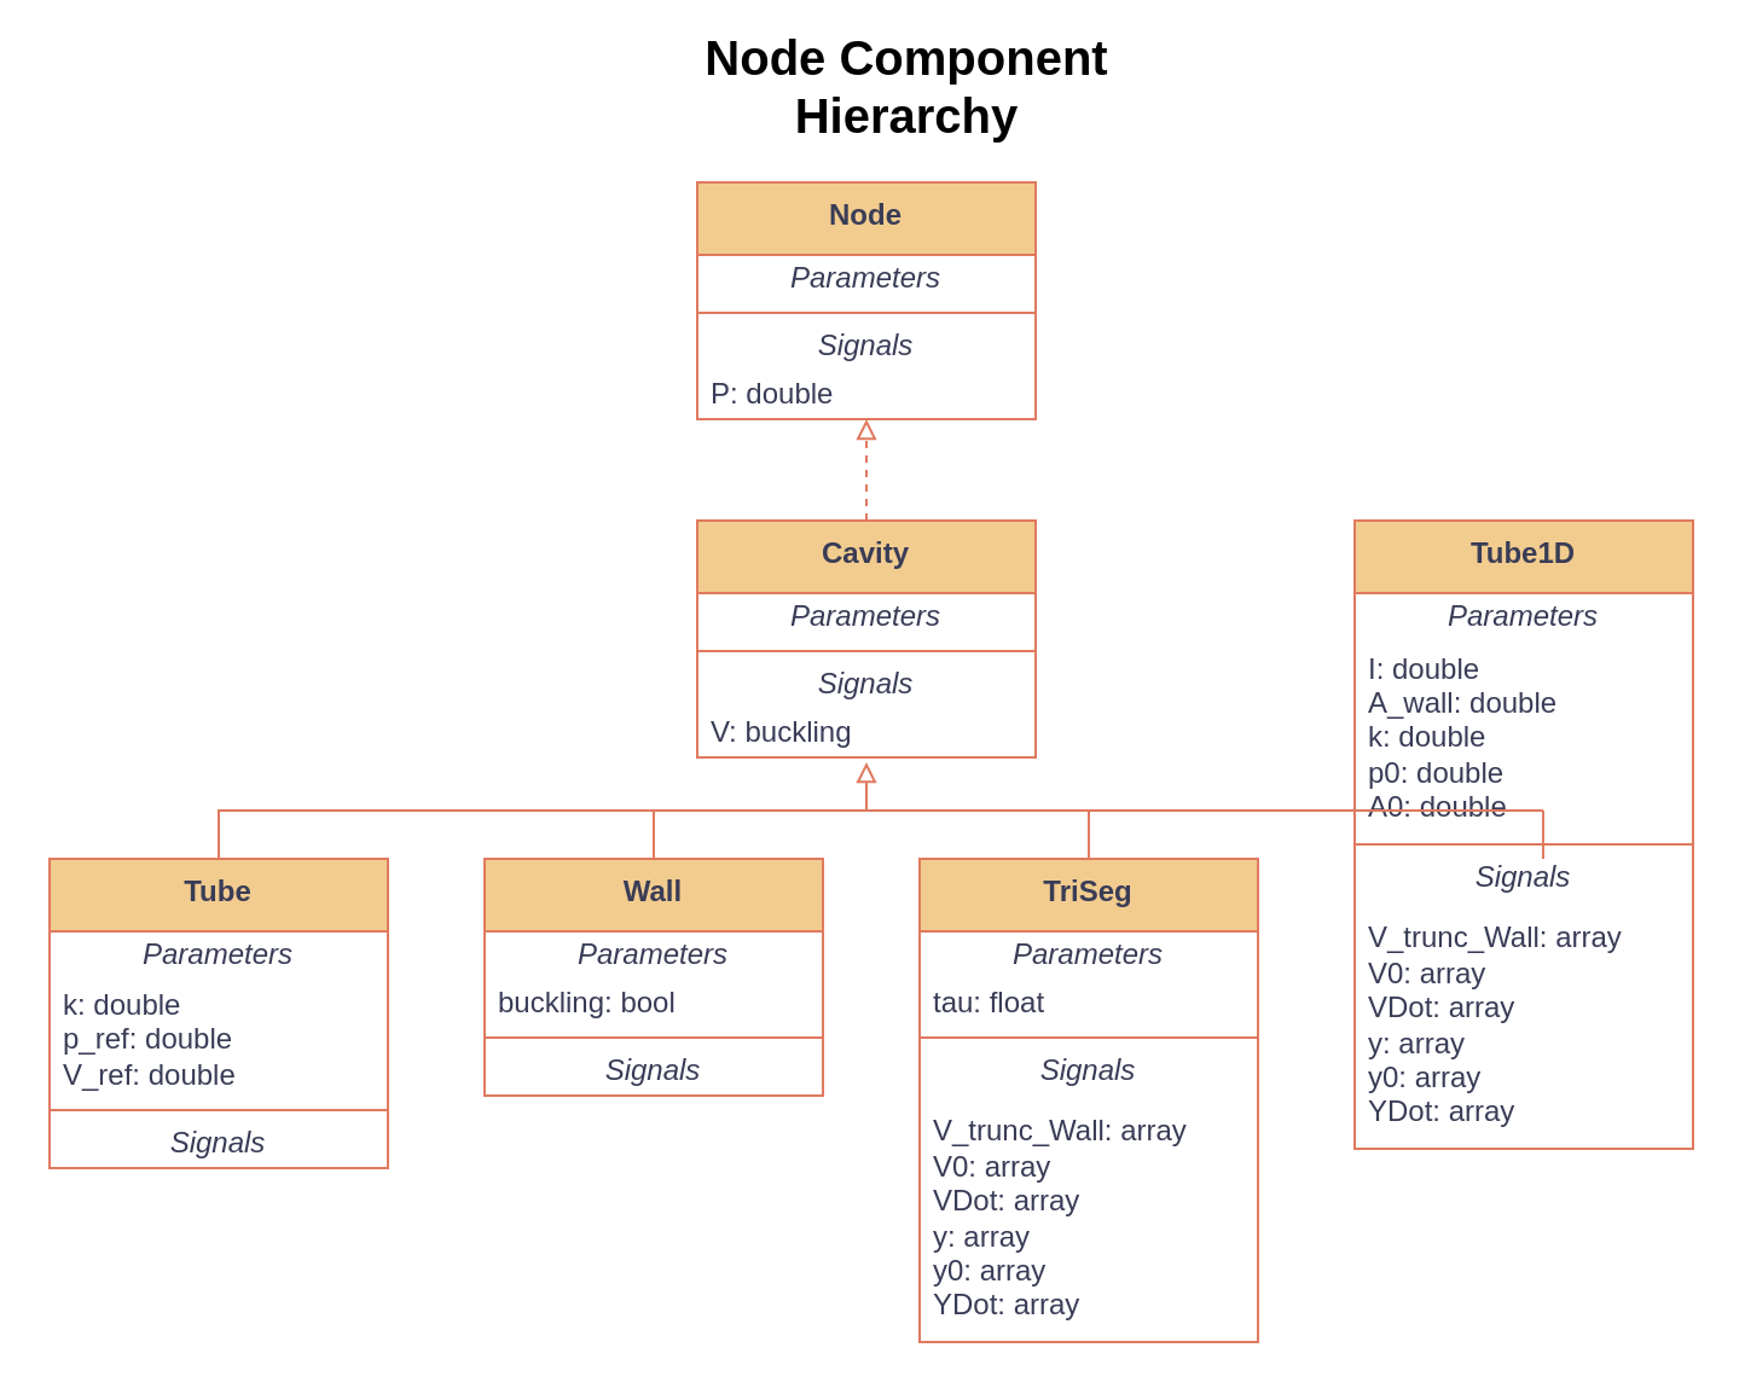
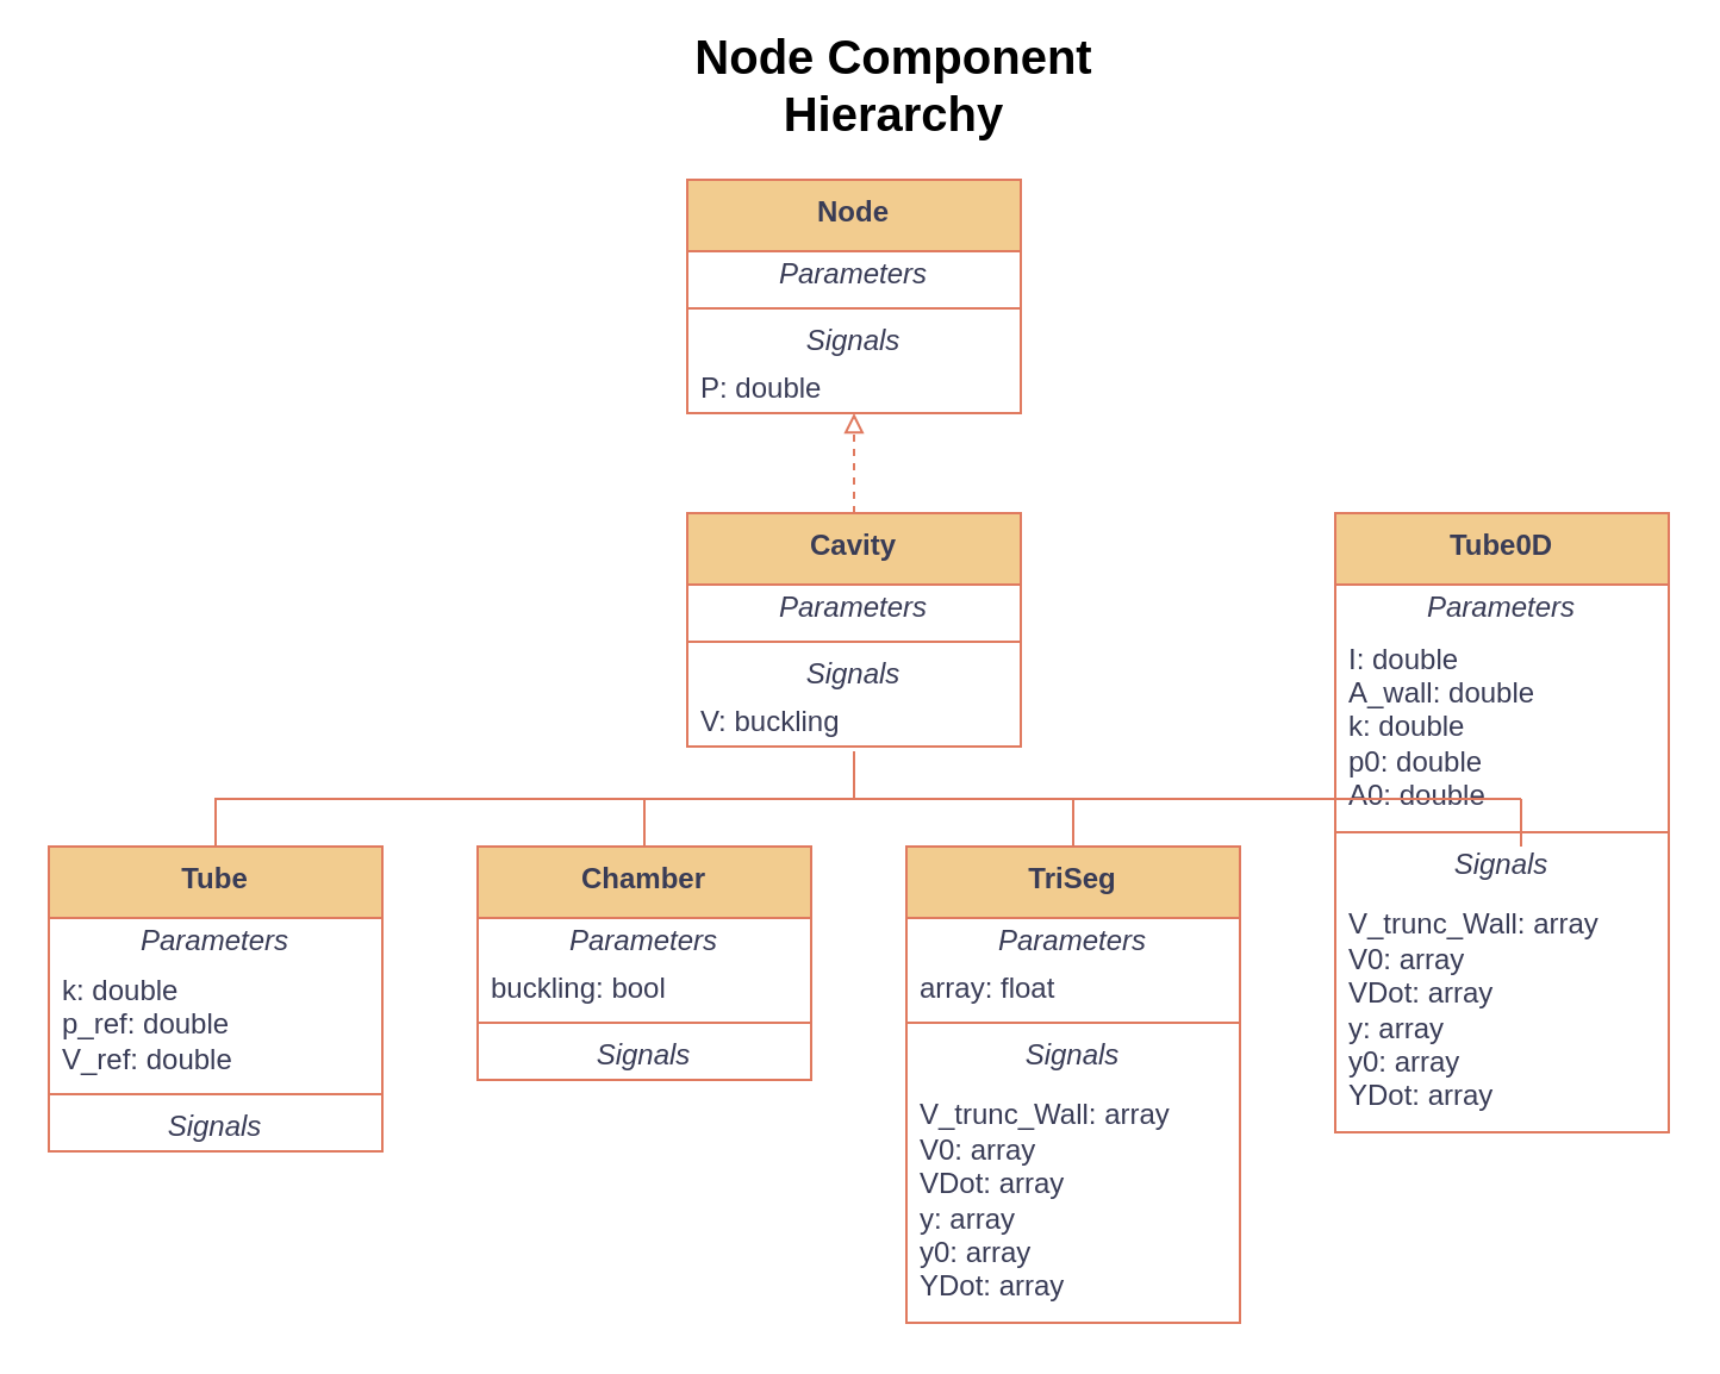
  <mxCell id="0" />
  <mxCell id="1" parent="0" />
  <mxCell id="2" value="&lt;b&gt;Node&lt;/b&gt;" style="swimlane;fontStyle=0;align=center;verticalAlign=top;childLayout=stackLayout;horizontal=1;startSize=30;horizontalStack=0;resizeParent=1;resizeParentMax=0;resizeLast=0;collapsible=0;marginBottom=0;html=1;whiteSpace=wrap;labelBackgroundColor=none;fillColor=#F2CC8F;strokeColor=#E07A5F;fontColor=#393C56;" parent="1" vertex="1"><mxGeometry x="288" y="75" width="140" height="98" as="geometry" /></mxCell>
  <mxCell id="3" value="&lt;i&gt;Parameters&lt;/i&gt;" style="text;html=1;strokeColor=none;fillColor=none;align=center;verticalAlign=middle;spacingLeft=4;spacingRight=4;overflow=hidden;rotatable=0;points=[[0,0.5],[1,0.5]];portConstraint=eastwest;whiteSpace=wrap;labelBackgroundColor=none;fontColor=#393C56;" parent="2" vertex="1"><mxGeometry y="30" width="140" height="20" as="geometry" /></mxCell>
  <mxCell id="4" value="" style="line;strokeWidth=1;fillColor=none;align=left;verticalAlign=middle;spacingTop=-1;spacingLeft=3;spacingRight=3;rotatable=0;labelPosition=right;points=[];portConstraint=eastwest;labelBackgroundColor=none;strokeColor=#E07A5F;fontColor=#393C56;" parent="2" vertex="1"><mxGeometry y="50" width="140" height="8" as="geometry" /></mxCell>
  <mxCell id="5" value="&lt;i&gt;Signals&lt;/i&gt;" style="text;html=1;strokeColor=none;fillColor=none;align=center;verticalAlign=middle;spacingLeft=4;spacingRight=4;overflow=hidden;rotatable=0;points=[[0,0.5],[1,0.5]];portConstraint=eastwest;whiteSpace=wrap;labelBackgroundColor=none;fontColor=#393C56;" parent="2" vertex="1"><mxGeometry y="58" width="140" height="20" as="geometry" /></mxCell>
  <mxCell id="6" value="P: double" style="text;html=1;strokeColor=none;fillColor=none;align=left;verticalAlign=middle;spacingLeft=4;spacingRight=4;overflow=hidden;rotatable=0;points=[[0,0.5],[1,0.5]];portConstraint=eastwest;whiteSpace=wrap;labelBackgroundColor=none;fontColor=#393C56;" parent="2" vertex="1"><mxGeometry y="78" width="140" height="20" as="geometry" /></mxCell>
  <mxCell id="7" value="&lt;b&gt;Cavity&lt;/b&gt;" style="swimlane;fontStyle=0;align=center;verticalAlign=top;childLayout=stackLayout;horizontal=1;startSize=30;horizontalStack=0;resizeParent=1;resizeParentMax=0;resizeLast=0;collapsible=0;marginBottom=0;html=1;whiteSpace=wrap;labelBackgroundColor=none;fillColor=#F2CC8F;strokeColor=#E07A5F;fontColor=#393C56;" parent="1" vertex="1"><mxGeometry x="288" y="215" width="140" height="98" as="geometry" /></mxCell>
  <mxCell id="8" value="&lt;i&gt;Parameters&lt;/i&gt;" style="text;html=1;strokeColor=none;fillColor=none;align=center;verticalAlign=middle;spacingLeft=4;spacingRight=4;overflow=hidden;rotatable=0;points=[[0,0.5],[1,0.5]];portConstraint=eastwest;whiteSpace=wrap;labelBackgroundColor=none;fontColor=#393C56;" parent="7" vertex="1"><mxGeometry y="30" width="140" height="20" as="geometry" /></mxCell>
  <mxCell id="9" value="" style="line;strokeWidth=1;fillColor=none;align=left;verticalAlign=middle;spacingTop=-1;spacingLeft=3;spacingRight=3;rotatable=0;labelPosition=right;points=[];portConstraint=eastwest;labelBackgroundColor=none;strokeColor=#E07A5F;fontColor=#393C56;" parent="7" vertex="1"><mxGeometry y="50" width="140" height="8" as="geometry" /></mxCell>
  <mxCell id="10" value="&lt;i&gt;Signals&lt;/i&gt;" style="text;html=1;strokeColor=none;fillColor=none;align=center;verticalAlign=middle;spacingLeft=4;spacingRight=4;overflow=hidden;rotatable=0;points=[[0,0.5],[1,0.5]];portConstraint=eastwest;whiteSpace=wrap;labelBackgroundColor=none;fontColor=#393C56;" parent="7" vertex="1"><mxGeometry y="58" width="140" height="20" as="geometry" /></mxCell>
  <mxCell id="11" value="V: buckling" style="text;html=1;strokeColor=none;fillColor=none;align=left;verticalAlign=middle;spacingLeft=4;spacingRight=4;overflow=hidden;rotatable=0;points=[[0,0.5],[1,0.5]];portConstraint=eastwest;whiteSpace=wrap;labelBackgroundColor=none;fontColor=#393C56;" parent="7" vertex="1"><mxGeometry y="78" width="140" height="20" as="geometry" /></mxCell>
  <mxCell id="12" value="&lt;b&gt;Tube&lt;/b&gt;" style="swimlane;fontStyle=0;align=center;verticalAlign=top;childLayout=stackLayout;horizontal=1;startSize=30;horizontalStack=0;resizeParent=1;resizeParentMax=0;resizeLast=0;collapsible=0;marginBottom=0;html=1;whiteSpace=wrap;labelBackgroundColor=none;fillColor=#F2CC8F;strokeColor=#E07A5F;fontColor=#393C56;" parent="1" vertex="1"><mxGeometry x="20" y="355" width="140" height="128" as="geometry" /></mxCell>
  <mxCell id="13" value="&lt;i&gt;Parameters&lt;/i&gt;" style="text;html=1;strokeColor=none;fillColor=none;align=center;verticalAlign=middle;spacingLeft=4;spacingRight=4;overflow=hidden;rotatable=0;points=[[0,0.5],[1,0.5]];portConstraint=eastwest;whiteSpace=wrap;labelBackgroundColor=none;fontColor=#393C56;" parent="12" vertex="1"><mxGeometry y="30" width="140" height="20" as="geometry" /></mxCell>
  <mxCell id="14" value="k: double&lt;br&gt;p_ref: double&lt;br&gt;V_ref: double" style="text;html=1;strokeColor=none;fillColor=none;align=left;verticalAlign=middle;spacingLeft=4;spacingRight=4;overflow=hidden;rotatable=0;points=[[0,0.5],[1,0.5]];portConstraint=eastwest;whiteSpace=wrap;labelBackgroundColor=none;fontColor=#393C56;" parent="12" vertex="1"><mxGeometry y="50" width="140" height="50" as="geometry" /></mxCell>
  <mxCell id="15" value="" style="line;strokeWidth=1;fillColor=none;align=left;verticalAlign=middle;spacingTop=-1;spacingLeft=3;spacingRight=3;rotatable=0;labelPosition=right;points=[];portConstraint=eastwest;labelBackgroundColor=none;strokeColor=#E07A5F;fontColor=#393C56;" parent="12" vertex="1"><mxGeometry y="100" width="140" height="8" as="geometry" /></mxCell>
  <mxCell id="16" value="&lt;i&gt;Signals&lt;/i&gt;" style="text;html=1;strokeColor=none;fillColor=none;align=center;verticalAlign=middle;spacingLeft=4;spacingRight=4;overflow=hidden;rotatable=0;points=[[0,0.5],[1,0.5]];portConstraint=eastwest;whiteSpace=wrap;labelBackgroundColor=none;fontColor=#393C56;" parent="12" vertex="1"><mxGeometry y="108" width="140" height="20" as="geometry" /></mxCell>
- <mxCell id="17" value="&lt;b&gt;Wall&lt;/b&gt;" style="swimlane;fontStyle=0;align=center;verticalAlign=top;childLayout=stackLayout;horizontal=1;startSize=30;horizontalStack=0;resizeParent=1;resizeParentMax=0;resizeLast=0;collapsible=0;marginBottom=0;html=1;whiteSpace=wrap;labelBackgroundColor=none;fillColor=#F2CC8F;strokeColor=#E07A5F;fontColor=#393C56;" parent="1" vertex="1"><mxGeometry x="200" y="355" width="140" height="98" as="geometry" /></mxCell>
+ <mxCell id="17" value="&lt;b&gt;Chamber&lt;/b&gt;" style="swimlane;fontStyle=0;align=center;verticalAlign=top;childLayout=stackLayout;horizontal=1;startSize=30;horizontalStack=0;resizeParent=1;resizeParentMax=0;resizeLast=0;collapsible=0;marginBottom=0;html=1;whiteSpace=wrap;labelBackgroundColor=none;fillColor=#F2CC8F;strokeColor=#E07A5F;fontColor=#393C56;" parent="1" vertex="1"><mxGeometry x="200" y="355" width="140" height="98" as="geometry" /></mxCell>
  <mxCell id="18" value="&lt;i&gt;Parameters&lt;/i&gt;" style="text;html=1;strokeColor=none;fillColor=none;align=center;verticalAlign=middle;spacingLeft=4;spacingRight=4;overflow=hidden;rotatable=0;points=[[0,0.5],[1,0.5]];portConstraint=eastwest;whiteSpace=wrap;labelBackgroundColor=none;fontColor=#393C56;" parent="17" vertex="1"><mxGeometry y="30" width="140" height="20" as="geometry" /></mxCell>
  <mxCell id="19" value="buckling: bool" style="text;html=1;strokeColor=none;fillColor=none;align=left;verticalAlign=middle;spacingLeft=4;spacingRight=4;overflow=hidden;rotatable=0;points=[[0,0.5],[1,0.5]];portConstraint=eastwest;whiteSpace=wrap;labelBackgroundColor=none;fontColor=#393C56;" parent="17" vertex="1"><mxGeometry y="50" width="140" height="20" as="geometry" /></mxCell>
  <mxCell id="20" value="" style="line;strokeWidth=1;fillColor=none;align=left;verticalAlign=middle;spacingTop=-1;spacingLeft=3;spacingRight=3;rotatable=0;labelPosition=right;points=[];portConstraint=eastwest;labelBackgroundColor=none;strokeColor=#E07A5F;fontColor=#393C56;" parent="17" vertex="1"><mxGeometry y="70" width="140" height="8" as="geometry" /></mxCell>
  <mxCell id="21" value="&lt;i&gt;Signals&lt;/i&gt;" style="text;html=1;strokeColor=none;fillColor=none;align=center;verticalAlign=middle;spacingLeft=4;spacingRight=4;overflow=hidden;rotatable=0;points=[[0,0.5],[1,0.5]];portConstraint=eastwest;whiteSpace=wrap;labelBackgroundColor=none;fontColor=#393C56;" parent="17" vertex="1"><mxGeometry y="78" width="140" height="20" as="geometry" /></mxCell>
  <mxCell id="22" value="&lt;b&gt;TriSeg&lt;/b&gt;" style="swimlane;fontStyle=0;align=center;verticalAlign=top;childLayout=stackLayout;horizontal=1;startSize=30;horizontalStack=0;resizeParent=1;resizeParentMax=0;resizeLast=0;collapsible=0;marginBottom=0;html=1;whiteSpace=wrap;labelBackgroundColor=none;fillColor=#F2CC8F;strokeColor=#E07A5F;fontColor=#393C56;" parent="1" vertex="1"><mxGeometry x="380" y="355" width="140" height="200" as="geometry" /></mxCell>
  <mxCell id="23" value="&lt;i&gt;Parameters&lt;/i&gt;" style="text;html=1;strokeColor=none;fillColor=none;align=center;verticalAlign=middle;spacingLeft=4;spacingRight=4;overflow=hidden;rotatable=0;points=[[0,0.5],[1,0.5]];portConstraint=eastwest;whiteSpace=wrap;labelBackgroundColor=none;fontColor=#393C56;" parent="22" vertex="1"><mxGeometry y="30" width="140" height="20" as="geometry" /></mxCell>
- <mxCell id="24" value="tau: float" style="text;html=1;strokeColor=none;fillColor=none;align=left;verticalAlign=middle;spacingLeft=4;spacingRight=4;overflow=hidden;rotatable=0;points=[[0,0.5],[1,0.5]];portConstraint=eastwest;whiteSpace=wrap;labelBackgroundColor=none;fontColor=#393C56;" parent="22" vertex="1"><mxGeometry y="50" width="140" height="20" as="geometry" /></mxCell>
+ <mxCell id="24" value="array: float" style="text;html=1;strokeColor=none;fillColor=none;align=left;verticalAlign=middle;spacingLeft=4;spacingRight=4;overflow=hidden;rotatable=0;points=[[0,0.5],[1,0.5]];portConstraint=eastwest;whiteSpace=wrap;labelBackgroundColor=none;fontColor=#393C56;" parent="22" vertex="1"><mxGeometry y="50" width="140" height="20" as="geometry" /></mxCell>
  <mxCell id="25" value="" style="line;strokeWidth=1;fillColor=none;align=left;verticalAlign=middle;spacingTop=-1;spacingLeft=3;spacingRight=3;rotatable=0;labelPosition=right;points=[];portConstraint=eastwest;labelBackgroundColor=none;strokeColor=#E07A5F;fontColor=#393C56;" parent="22" vertex="1"><mxGeometry y="70" width="140" height="8" as="geometry" /></mxCell>
  <mxCell id="26" value="&lt;i&gt;Signals&lt;br&gt;&lt;br&gt;&lt;/i&gt;" style="text;html=1;strokeColor=none;fillColor=none;align=center;verticalAlign=middle;spacingLeft=4;spacingRight=4;overflow=hidden;rotatable=0;points=[[0,0.5],[1,0.5]];portConstraint=eastwest;whiteSpace=wrap;labelBackgroundColor=none;fontColor=#393C56;" parent="22" vertex="1"><mxGeometry y="78" width="140" height="20" as="geometry" /></mxCell>
  <mxCell id="27" value="V_trunc_Wall: array&lt;br&gt;V0: array&lt;br&gt;VDot: array&lt;br&gt;y: array&lt;br&gt;y0: array&lt;br&gt;YDot: array&lt;br&gt;" style="text;html=1;strokeColor=none;fillColor=none;align=left;verticalAlign=middle;spacingLeft=4;spacingRight=4;overflow=hidden;rotatable=0;points=[[0,0.5],[1,0.5]];portConstraint=eastwest;whiteSpace=wrap;labelBackgroundColor=none;fontColor=#393C56;" parent="22" vertex="1"><mxGeometry y="98" width="140" height="102" as="geometry" /></mxCell>
  <mxCell id="28" value="" style="endArrow=block;html=1;rounded=0;exitX=0.5;exitY=0;exitDx=0;exitDy=0;endFill=0;labelBackgroundColor=none;strokeColor=#E07A5F;fontColor=default;dashed=1;" parent="1" source="7" target="6" edge="1"><mxGeometry width="50" height="50" relative="1" as="geometry"><mxPoint x="368" y="245" as="sourcePoint" /><mxPoint x="418" y="195" as="targetPoint" /></mxGeometry></mxCell>
- <mxCell id="29" value="" style="endArrow=block;html=1;rounded=0;exitX=0.5;exitY=0;exitDx=0;exitDy=0;endFill=0;entryX=0.5;entryY=1.1;entryDx=0;entryDy=0;entryPerimeter=0;labelBackgroundColor=none;strokeColor=#E07A5F;fontColor=default;" parent="1" source="12" target="11" edge="1"><mxGeometry width="50" height="50" relative="1" as="geometry"><mxPoint x="308" y="225" as="sourcePoint" /><mxPoint x="308" y="183" as="targetPoint" /><Array as="points"><mxPoint x="90" y="335" /><mxPoint x="358" y="335" /></Array></mxGeometry></mxCell>
- <mxCell id="30" value="&lt;b&gt;Tube1D&lt;/b&gt;" style="swimlane;fontStyle=0;align=center;verticalAlign=top;childLayout=stackLayout;horizontal=1;startSize=30;horizontalStack=0;resizeParent=1;resizeParentMax=0;resizeLast=0;collapsible=0;marginBottom=0;html=1;whiteSpace=wrap;labelBackgroundColor=none;fillColor=#F2CC8F;strokeColor=#E07A5F;fontColor=#393C56;" parent="1" vertex="1"><mxGeometry x="560" y="215" width="140" height="260" as="geometry" /></mxCell>
+ <mxCell id="29" value="" style="endArrow=none;html=1;rounded=0;exitX=0.5;exitY=0;exitDx=0;exitDy=0;endFill=0;entryX=0.5;entryY=1.1;entryDx=0;entryDy=0;entryPerimeter=0;labelBackgroundColor=none;strokeColor=#E07A5F;fontColor=default;" parent="1" source="12" target="11" edge="1"><mxGeometry width="50" height="50" relative="1" as="geometry"><mxPoint x="308" y="225" as="sourcePoint" /><mxPoint x="308" y="183" as="targetPoint" /><Array as="points"><mxPoint x="90" y="335" /><mxPoint x="358" y="335" /></Array></mxGeometry></mxCell>
+ <mxCell id="30" value="&lt;b&gt;Tube0D&lt;/b&gt;" style="swimlane;fontStyle=0;align=center;verticalAlign=top;childLayout=stackLayout;horizontal=1;startSize=30;horizontalStack=0;resizeParent=1;resizeParentMax=0;resizeLast=0;collapsible=0;marginBottom=0;html=1;whiteSpace=wrap;labelBackgroundColor=none;fillColor=#F2CC8F;strokeColor=#E07A5F;fontColor=#393C56;" parent="1" vertex="1"><mxGeometry x="560" y="215" width="140" height="260" as="geometry" /></mxCell>
  <mxCell id="31" value="&lt;i&gt;Parameters&lt;/i&gt;" style="text;html=1;strokeColor=none;fillColor=none;align=center;verticalAlign=middle;spacingLeft=4;spacingRight=4;overflow=hidden;rotatable=0;points=[[0,0.5],[1,0.5]];portConstraint=eastwest;whiteSpace=wrap;labelBackgroundColor=none;fontColor=#393C56;" parent="30" vertex="1"><mxGeometry y="30" width="140" height="20" as="geometry" /></mxCell>
  <mxCell id="32" value="I: double&lt;br&gt;A_wall: double&lt;br&gt;k: double&lt;br&gt;p0: double&lt;br&gt;A0: double" style="text;html=1;strokeColor=none;fillColor=none;align=left;verticalAlign=middle;spacingLeft=4;spacingRight=4;overflow=hidden;rotatable=0;points=[[0,0.5],[1,0.5]];portConstraint=eastwest;whiteSpace=wrap;labelBackgroundColor=none;fontColor=#393C56;" parent="30" vertex="1"><mxGeometry y="50" width="140" height="80" as="geometry" /></mxCell>
  <mxCell id="33" value="" style="line;strokeWidth=1;fillColor=none;align=left;verticalAlign=middle;spacingTop=-1;spacingLeft=3;spacingRight=3;rotatable=0;labelPosition=right;points=[];portConstraint=eastwest;labelBackgroundColor=none;strokeColor=#E07A5F;fontColor=#393C56;" parent="30" vertex="1"><mxGeometry y="130" width="140" height="8" as="geometry" /></mxCell>
  <mxCell id="34" value="&lt;i&gt;Signals&lt;br&gt;&lt;br&gt;&lt;/i&gt;" style="text;html=1;strokeColor=none;fillColor=none;align=center;verticalAlign=middle;spacingLeft=4;spacingRight=4;overflow=hidden;rotatable=0;points=[[0,0.5],[1,0.5]];portConstraint=eastwest;whiteSpace=wrap;labelBackgroundColor=none;fontColor=#393C56;" parent="30" vertex="1"><mxGeometry y="138" width="140" height="20" as="geometry" /></mxCell>
  <mxCell id="35" value="V_trunc_Wall: array&lt;br&gt;V0: array&lt;br&gt;VDot: array&lt;br&gt;y: array&lt;br&gt;y0: array&lt;br&gt;YDot: array&lt;br&gt;" style="text;html=1;strokeColor=none;fillColor=none;align=left;verticalAlign=middle;spacingLeft=4;spacingRight=4;overflow=hidden;rotatable=0;points=[[0,0.5],[1,0.5]];portConstraint=eastwest;whiteSpace=wrap;labelBackgroundColor=none;fontColor=#393C56;" parent="30" vertex="1"><mxGeometry y="158" width="140" height="102" as="geometry" /></mxCell>
  <mxCell id="36" value="" style="endArrow=none;html=1;rounded=0;strokeColor=#E07A5F;fontColor=#393C56;fillColor=#F2CC8F;exitX=0.5;exitY=0;exitDx=0;exitDy=0;" parent="1" source="17" edge="1"><mxGeometry width="50" height="50" relative="1" as="geometry"><mxPoint x="308" y="245" as="sourcePoint" /><mxPoint x="270" y="335" as="targetPoint" /></mxGeometry></mxCell>
  <mxCell id="37" value="" style="endArrow=none;html=1;rounded=0;strokeColor=#E07A5F;fontColor=#393C56;fillColor=#F2CC8F;" parent="1" edge="1"><mxGeometry width="50" height="50" relative="1" as="geometry"><mxPoint x="298" y="335" as="sourcePoint" /><mxPoint x="638" y="335" as="targetPoint" /></mxGeometry></mxCell>
  <mxCell id="38" value="" style="endArrow=none;html=1;rounded=0;strokeColor=#E07A5F;fontColor=#393C56;fillColor=#F2CC8F;exitX=0.5;exitY=0;exitDx=0;exitDy=0;" parent="1" source="22" edge="1"><mxGeometry width="50" height="50" relative="1" as="geometry"><mxPoint x="308" y="245" as="sourcePoint" /><mxPoint x="450" y="335" as="targetPoint" /></mxGeometry></mxCell>
  <mxCell id="39" value="" style="endArrow=none;html=1;rounded=0;strokeColor=#E07A5F;fontColor=#393C56;fillColor=#F2CC8F;" parent="1" edge="1"><mxGeometry width="50" height="50" relative="1" as="geometry"><mxPoint x="638" y="335" as="sourcePoint" /><mxPoint x="638" y="355" as="targetPoint" /></mxGeometry></mxCell>
  <mxCell id="40" value="&lt;font style=&quot;font-size: 20px;&quot;&gt;&lt;b&gt;Node Component Hierarchy&lt;/b&gt;&lt;/font&gt;" style="text;html=1;strokeColor=none;fillColor=none;align=center;verticalAlign=middle;whiteSpace=wrap;rounded=0;" vertex="1" parent="1"><mxGeometry x="285" y="20" width="180" height="30" as="geometry" /></mxCell>
